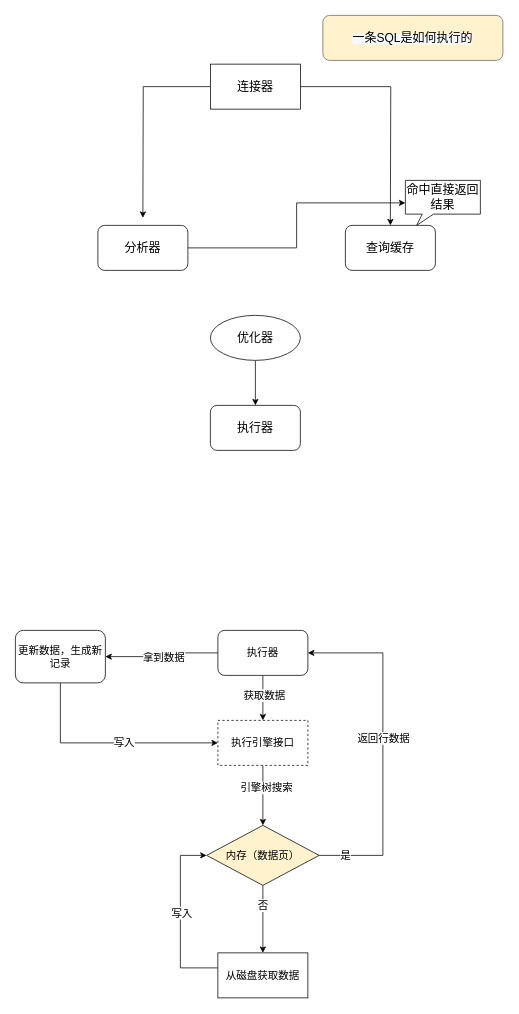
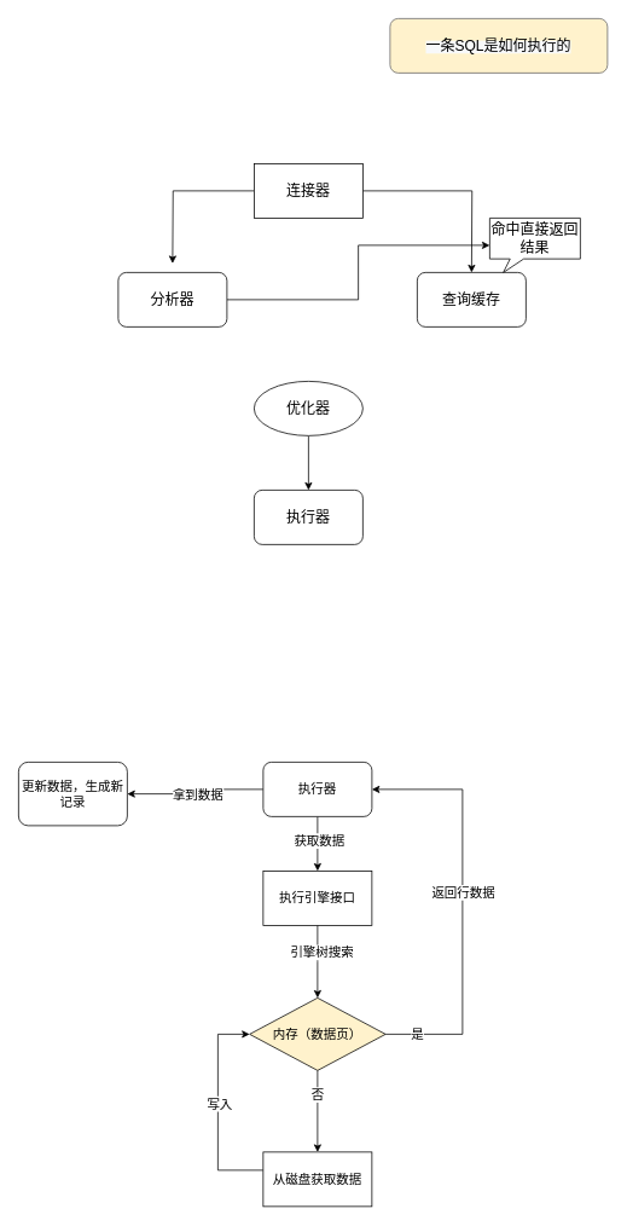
  <mxCell id="0" />
  <mxCell id="1" parent="0" />
  <mxCell id="2" value="&lt;span style=&quot;color: rgb(0, 0, 0); font-family: Helvetica; font-style: normal; font-variant-ligatures: normal; font-variant-caps: normal; font-weight: 400; letter-spacing: normal; orphans: 2; text-align: center; text-indent: 0px; text-transform: none; widows: 2; word-spacing: 0px; -webkit-text-stroke-width: 0px; background-color: rgb(248, 249, 250); text-decoration-thickness: initial; text-decoration-style: initial; text-decoration-color: initial; float: none; display: inline !important;&quot;&gt;&lt;font style=&quot;font-size: 16px;&quot;&gt;一条SQL是如何执行的&lt;/font&gt;&lt;/span&gt;" style="rounded=1;whiteSpace=wrap;html=1;fillColor=#fff2cc;strokeColor=#666666;fontColor=#333333;" vertex="1" parent="1"><mxGeometry x="430" y="20" width="240" height="60" as="geometry" /></mxCell>
  <mxCell id="3" value="" style="edgeStyle=orthogonalEdgeStyle;rounded=0;orthogonalLoop=1;jettySize=auto;html=1;fontSize=16;" edge="1" parent="1" source="5"><mxGeometry relative="1" as="geometry"><mxPoint x="190" y="290" as="targetPoint" /></mxGeometry></mxCell>
  <mxCell id="4" value="" style="edgeStyle=orthogonalEdgeStyle;rounded=0;orthogonalLoop=1;jettySize=auto;html=1;fontSize=16;" edge="1" parent="1" source="5"><mxGeometry relative="1" as="geometry"><mxPoint x="520" y="300" as="targetPoint" /></mxGeometry></mxCell>
- <mxCell id="5" value="连接器" style="rounded=0;whiteSpace=wrap;html=1;fontSize=16;" vertex="1" parent="1"><mxGeometry x="280" y="85" width="120" height="60" as="geometry" /></mxCell>
+ <mxCell id="5" value="连接器" style="rounded=0;whiteSpace=wrap;html=1;fontSize=16;" vertex="1" parent="1"><mxGeometry x="280" y="180" width="120" height="60" as="geometry" /></mxCell>
  <mxCell id="6" value="" style="edgeStyle=orthogonalEdgeStyle;rounded=0;orthogonalLoop=1;jettySize=auto;html=1;fontSize=16;" edge="1" parent="1" source="7" target="8"><mxGeometry relative="1" as="geometry" /></mxCell>
  <mxCell id="7" value="优化器" style="ellipse;whiteSpace=wrap;html=1;fontSize=16;" vertex="1" parent="1"><mxGeometry x="280" y="420" width="120" height="60" as="geometry" /></mxCell>
  <mxCell id="8" value="执行器" style="rounded=1;whiteSpace=wrap;html=1;fontSize=16;" vertex="1" parent="1"><mxGeometry x="280" y="540" width="120" height="60" as="geometry" /></mxCell>
  <mxCell id="9" value="查询缓存" style="rounded=1;whiteSpace=wrap;html=1;fontSize=16;" vertex="1" parent="1"><mxGeometry x="460" y="300" width="120" height="60" as="geometry" /></mxCell>
  <mxCell id="10" value="命中直接返回结果" style="whiteSpace=wrap;html=1;shape=mxgraph.basic.rectCallout;dx=30;dy=15;boundedLbl=1;fontSize=16;" vertex="1" parent="1"><mxGeometry x="540" y="240" width="100" height="60" as="geometry" /></mxCell>
  <mxCell id="11" style="edgeStyle=orthogonalEdgeStyle;rounded=0;orthogonalLoop=1;jettySize=auto;html=1;fontSize=16;" edge="1" parent="1" source="12" target="10"><mxGeometry relative="1" as="geometry" /></mxCell>
  <mxCell id="12" value="分析器" style="rounded=1;whiteSpace=wrap;html=1;fontSize=16;" vertex="1" parent="1"><mxGeometry x="130" y="300" width="120" height="60" as="geometry" /></mxCell>
  <mxCell id="13" style="edgeStyle=orthogonalEdgeStyle;rounded=0;orthogonalLoop=1;jettySize=auto;html=1;entryX=0.5;entryY=0;entryDx=0;entryDy=0;fontSize=14;" edge="1" parent="1" source="17" target="20"><mxGeometry relative="1" as="geometry" /></mxCell>
  <mxCell id="14" value="获取数据" style="edgeLabel;html=1;align=center;verticalAlign=middle;resizable=0;points=[];fontSize=14;" vertex="1" connectable="0" parent="13"><mxGeometry x="-0.133" y="1" relative="1" as="geometry"><mxPoint as="offset" /></mxGeometry></mxCell>
  <mxCell id="15" value="" style="edgeStyle=orthogonalEdgeStyle;rounded=0;orthogonalLoop=1;jettySize=auto;html=1;fontSize=14;" edge="1" parent="1" source="17" target="32"><mxGeometry relative="1" as="geometry" /></mxCell>
  <mxCell id="16" value="拿到数据" style="edgeLabel;html=1;align=center;verticalAlign=middle;resizable=0;points=[];fontSize=14;" vertex="1" connectable="0" parent="15"><mxGeometry x="0.05" y="3" relative="1" as="geometry"><mxPoint x="3" y="-3" as="offset" /></mxGeometry></mxCell>
  <mxCell id="17" value="执行器" style="rounded=1;whiteSpace=wrap;html=1;fontSize=14;" vertex="1" parent="1"><mxGeometry x="290" y="840" width="120" height="60" as="geometry" /></mxCell>
  <mxCell id="18" value="" style="edgeStyle=orthogonalEdgeStyle;rounded=0;orthogonalLoop=1;jettySize=auto;html=1;fontSize=14;" edge="1" parent="1" source="20"><mxGeometry relative="1" as="geometry"><mxPoint x="350" y="1100" as="targetPoint" /></mxGeometry></mxCell>
  <mxCell id="19" value="引擎树搜索" style="edgeLabel;html=1;align=center;verticalAlign=middle;resizable=0;points=[];fontSize=14;" vertex="1" connectable="0" parent="18"><mxGeometry x="-0.287" y="4" relative="1" as="geometry"><mxPoint as="offset" /></mxGeometry></mxCell>
- <mxCell id="20" value="执行引擎接口" style="rounded=0;whiteSpace=wrap;html=1;fontSize=14;dashed=1;" vertex="1" parent="1"><mxGeometry x="290" y="960" width="120" height="60" as="geometry" /></mxCell>
+ <mxCell id="20" value="执行引擎接口" style="rounded=0;whiteSpace=wrap;html=1;fontSize=14;" vertex="1" parent="1"><mxGeometry x="290" y="960" width="120" height="60" as="geometry" /></mxCell>
  <mxCell id="21" style="edgeStyle=orthogonalEdgeStyle;rounded=0;orthogonalLoop=1;jettySize=auto;html=1;entryX=1;entryY=0.5;entryDx=0;entryDy=0;fontSize=14;exitX=1;exitY=0.5;exitDx=0;exitDy=0;" edge="1" parent="1" source="26" target="17"><mxGeometry relative="1" as="geometry"><mxPoint x="410" y="1130" as="sourcePoint" /><Array as="points"><mxPoint x="510" y="1140" /><mxPoint x="510" y="870" /></Array></mxGeometry></mxCell>
  <mxCell id="22" value="返回行数据" style="edgeLabel;html=1;align=center;verticalAlign=middle;resizable=0;points=[];fontSize=14;" vertex="1" connectable="0" parent="21"><mxGeometry x="0.063" relative="1" as="geometry"><mxPoint as="offset" /></mxGeometry></mxCell>
  <mxCell id="23" value="是" style="edgeLabel;html=1;align=center;verticalAlign=middle;resizable=0;points=[];fontSize=14;" vertex="1" connectable="0" parent="21"><mxGeometry x="-0.851" y="2" relative="1" as="geometry"><mxPoint y="1" as="offset" /></mxGeometry></mxCell>
  <mxCell id="24" value="" style="edgeStyle=orthogonalEdgeStyle;rounded=0;orthogonalLoop=1;jettySize=auto;html=1;fontSize=14;" edge="1" parent="1" source="26" target="29"><mxGeometry relative="1" as="geometry" /></mxCell>
  <mxCell id="25" value="否" style="edgeLabel;html=1;align=center;verticalAlign=middle;resizable=0;points=[];fontSize=14;" vertex="1" connectable="0" parent="24"><mxGeometry x="-0.433" y="-1" relative="1" as="geometry"><mxPoint as="offset" /></mxGeometry></mxCell>
  <mxCell id="26" value="内存（数据页）" style="rhombus;whiteSpace=wrap;html=1;fontSize=14;rounded=0;fillColor=#fff2cc;" vertex="1" parent="1"><mxGeometry x="275" y="1100" width="150" height="80" as="geometry" /></mxCell>
  <mxCell id="27" style="edgeStyle=orthogonalEdgeStyle;rounded=0;orthogonalLoop=1;jettySize=auto;html=1;entryX=0;entryY=0.5;entryDx=0;entryDy=0;fontSize=14;" edge="1" parent="1" source="29" target="26"><mxGeometry relative="1" as="geometry"><Array as="points"><mxPoint x="240" y="1290" /><mxPoint x="240" y="1140" /></Array></mxGeometry></mxCell>
  <mxCell id="28" value="写入" style="edgeLabel;html=1;align=center;verticalAlign=middle;resizable=0;points=[];fontSize=14;" vertex="1" connectable="0" parent="27"><mxGeometry x="0.068" y="-1" relative="1" as="geometry"><mxPoint y="1" as="offset" /></mxGeometry></mxCell>
  <mxCell id="29" value="从磁盘获取数据" style="whiteSpace=wrap;html=1;fontSize=14;rounded=0;" vertex="1" parent="1"><mxGeometry x="290" y="1270" width="120" height="60" as="geometry" /></mxCell>
- <mxCell id="30" style="edgeStyle=orthogonalEdgeStyle;rounded=0;orthogonalLoop=1;jettySize=auto;html=1;entryX=0;entryY=0.5;entryDx=0;entryDy=0;fontSize=14;" edge="1" parent="1" source="32" target="20"><mxGeometry relative="1" as="geometry"><Array as="points"><mxPoint x="80" y="990" /></Array></mxGeometry></mxCell>
- <mxCell id="31" value="写入" style="edgeLabel;html=1;align=center;verticalAlign=middle;resizable=0;points=[];fontSize=14;" vertex="1" connectable="0" parent="30"><mxGeometry x="0.131" y="1" relative="1" as="geometry"><mxPoint as="offset" /></mxGeometry></mxCell>
  <mxCell id="32" value="更新数据，生成新记录" style="whiteSpace=wrap;html=1;fontSize=14;rounded=1;" vertex="1" parent="1"><mxGeometry x="20" y="840" width="120" height="70" as="geometry" /></mxCell>
